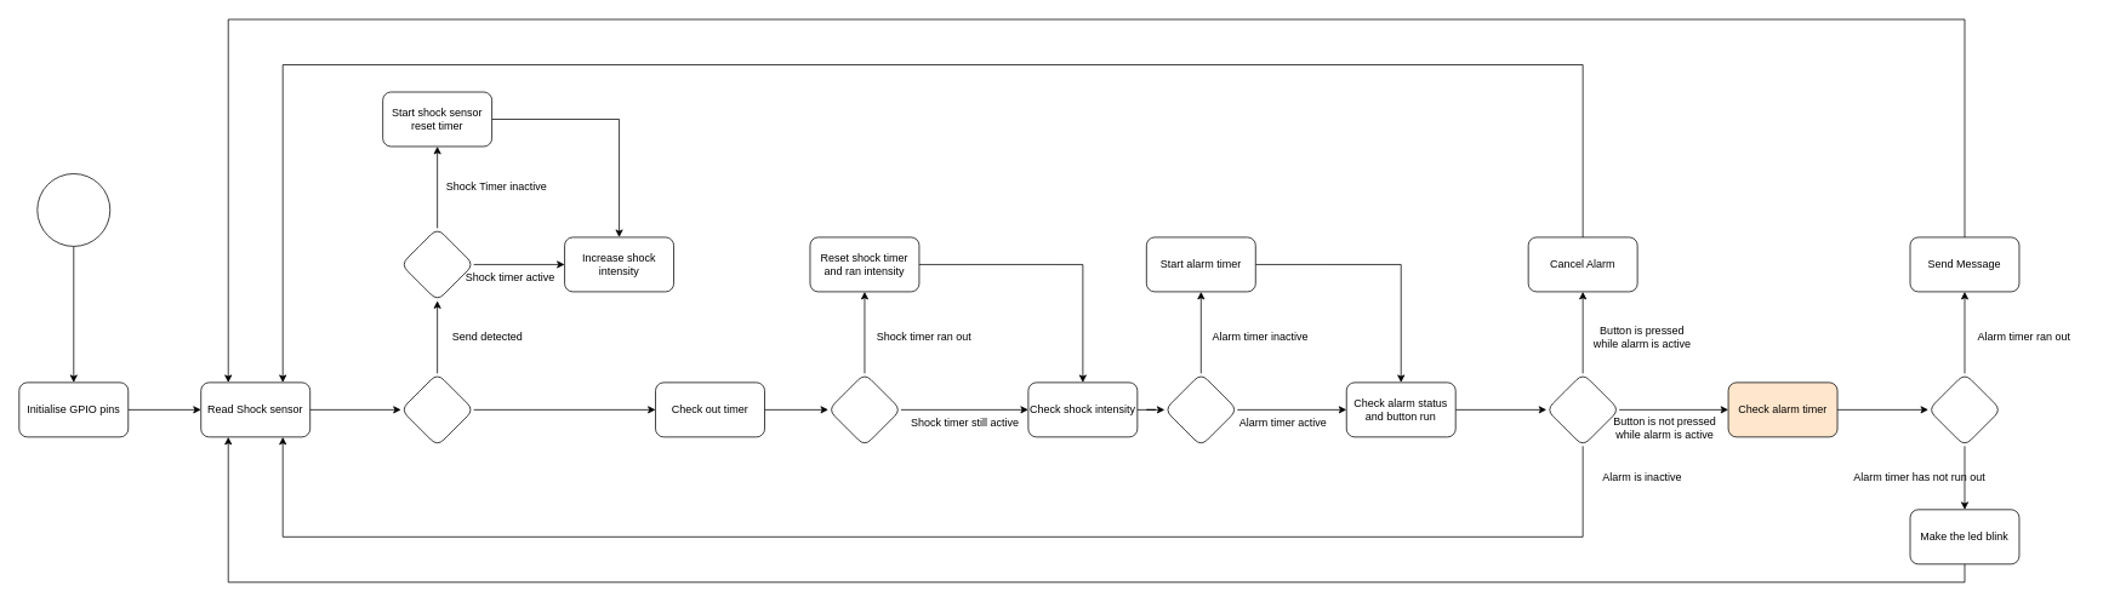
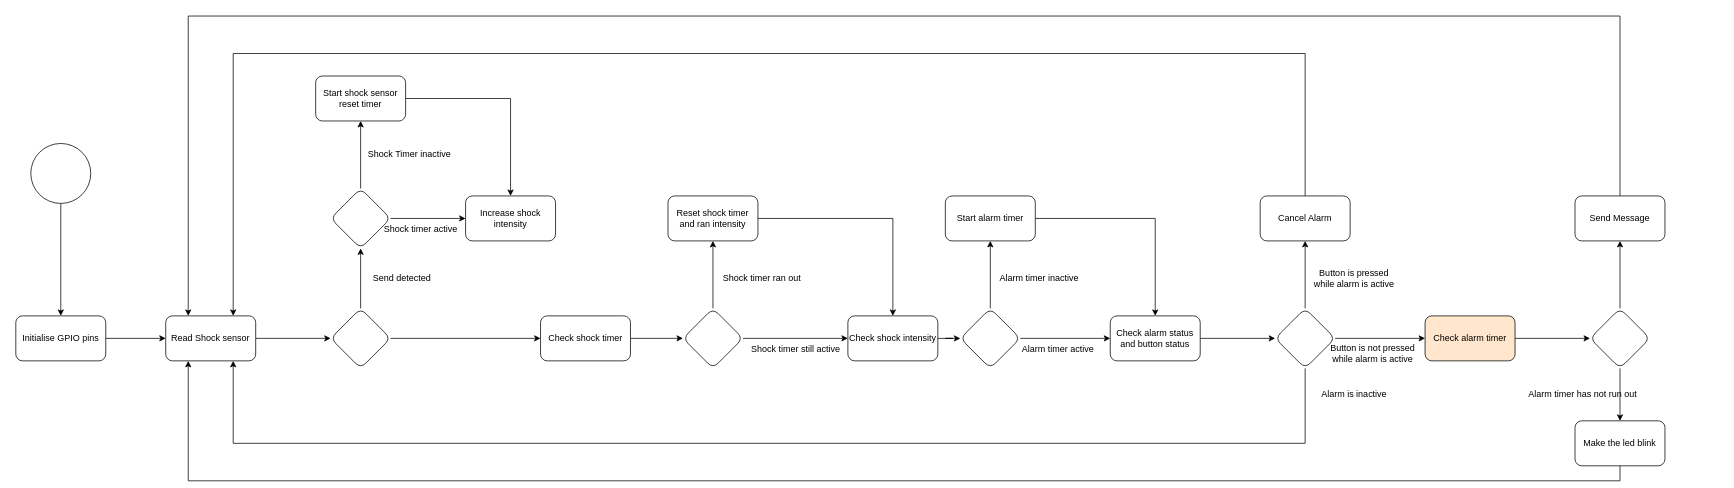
  <mxCell id="0" />
  <mxCell id="1" parent="0" />
  <mxCell id="2" value="" style="edgeStyle=orthogonalEdgeStyle;rounded=0;orthogonalLoop=1;jettySize=auto;html=1;" edge="1" parent="1" source="3" target="5"><mxGeometry relative="1" as="geometry" /></mxCell>
  <mxCell id="3" value="" style="ellipse;whiteSpace=wrap;html=1;aspect=fixed;strokeColor=#000000;" vertex="1" parent="1"><mxGeometry x="40" y="190.89" width="80" height="80" as="geometry" /></mxCell>
  <mxCell id="4" value="" style="edgeStyle=orthogonalEdgeStyle;rounded=0;orthogonalLoop=1;jettySize=auto;html=1;" edge="1" parent="1" source="5" target="7"><mxGeometry relative="1" as="geometry" /></mxCell>
  <mxCell id="5" value="Initialise GPIO pins" style="rounded=1;whiteSpace=wrap;html=1;strokeColor=#000000;" vertex="1" parent="1"><mxGeometry x="20" y="420.89" width="120" height="60" as="geometry" /></mxCell>
  <mxCell id="6" value="" style="edgeStyle=orthogonalEdgeStyle;rounded=0;orthogonalLoop=1;jettySize=auto;html=1;" edge="1" parent="1" source="7" target="10"><mxGeometry relative="1" as="geometry" /></mxCell>
  <mxCell id="7" value="Read Shock sensor" style="rounded=1;whiteSpace=wrap;html=1;strokeColor=#000000;" vertex="1" parent="1"><mxGeometry x="220" y="420.89" width="120" height="60" as="geometry" /></mxCell>
  <mxCell id="8" value="" style="edgeStyle=orthogonalEdgeStyle;rounded=0;orthogonalLoop=1;jettySize=auto;html=1;" edge="1" parent="1" source="10" target="13"><mxGeometry relative="1" as="geometry" /></mxCell>
  <mxCell id="9" style="edgeStyle=orthogonalEdgeStyle;rounded=0;orthogonalLoop=1;jettySize=auto;html=1;exitX=1;exitY=0.5;exitDx=0;exitDy=0;entryX=0;entryY=0.5;entryDx=0;entryDy=0;" edge="1" parent="1" source="10" target="18"><mxGeometry relative="1" as="geometry" /></mxCell>
  <mxCell id="10" value="" style="rhombus;whiteSpace=wrap;html=1;strokeColor=#000000;rounded=1;" vertex="1" parent="1"><mxGeometry x="440" y="410.89" width="80" height="80" as="geometry" /></mxCell>
  <mxCell id="11" value="" style="edgeStyle=orthogonalEdgeStyle;rounded=0;orthogonalLoop=1;jettySize=auto;html=1;" edge="1" parent="1" source="13" target="15"><mxGeometry relative="1" as="geometry" /></mxCell>
  <mxCell id="12" value="" style="edgeStyle=orthogonalEdgeStyle;rounded=0;orthogonalLoop=1;jettySize=auto;html=1;" edge="1" parent="1" source="13" target="16"><mxGeometry relative="1" as="geometry" /></mxCell>
  <mxCell id="13" value="" style="rhombus;whiteSpace=wrap;html=1;strokeColor=#000000;rounded=1;" vertex="1" parent="1"><mxGeometry x="440" y="250.89" width="80" height="80" as="geometry" /></mxCell>
  <mxCell id="14" style="edgeStyle=orthogonalEdgeStyle;rounded=0;orthogonalLoop=1;jettySize=auto;html=1;exitX=1;exitY=0.5;exitDx=0;exitDy=0;entryX=0.5;entryY=0;entryDx=0;entryDy=0;" edge="1" parent="1" source="15" target="16"><mxGeometry relative="1" as="geometry" /></mxCell>
  <mxCell id="15" value="Start shock sensor reset timer" style="whiteSpace=wrap;html=1;strokeColor=#000000;rounded=1;" vertex="1" parent="1"><mxGeometry x="420" y="100.89" width="120" height="60" as="geometry" /></mxCell>
  <mxCell id="16" value="Increase shock intensity" style="whiteSpace=wrap;html=1;strokeColor=#000000;rounded=1;" vertex="1" parent="1"><mxGeometry x="620" y="260.89" width="120" height="60" as="geometry" /></mxCell>
  <mxCell id="17" value="" style="edgeStyle=orthogonalEdgeStyle;rounded=0;orthogonalLoop=1;jettySize=auto;html=1;" edge="1" parent="1" source="18" target="21"><mxGeometry relative="1" as="geometry" /></mxCell>
- <mxCell id="18" value="Check out timer" style="whiteSpace=wrap;html=1;strokeColor=#000000;rounded=1;" vertex="1" parent="1"><mxGeometry x="720" y="420.89" width="120" height="60" as="geometry" /></mxCell>
+ <mxCell id="18" value="Check shock timer" style="whiteSpace=wrap;html=1;strokeColor=#000000;rounded=1;" vertex="1" parent="1"><mxGeometry x="720" y="420.89" width="120" height="60" as="geometry" /></mxCell>
  <mxCell id="19" value="" style="edgeStyle=orthogonalEdgeStyle;rounded=0;orthogonalLoop=1;jettySize=auto;html=1;" edge="1" parent="1" source="21" target="23"><mxGeometry relative="1" as="geometry" /></mxCell>
  <mxCell id="20" value="" style="edgeStyle=orthogonalEdgeStyle;rounded=0;orthogonalLoop=1;jettySize=auto;html=1;" edge="1" parent="1" source="21" target="25"><mxGeometry relative="1" as="geometry" /></mxCell>
  <mxCell id="21" value="" style="rhombus;whiteSpace=wrap;html=1;strokeColor=#000000;rounded=1;" vertex="1" parent="1"><mxGeometry x="910" y="410.89" width="80" height="80" as="geometry" /></mxCell>
  <mxCell id="22" style="edgeStyle=orthogonalEdgeStyle;rounded=0;orthogonalLoop=1;jettySize=auto;html=1;exitX=1;exitY=0.5;exitDx=0;exitDy=0;entryX=0.5;entryY=0;entryDx=0;entryDy=0;" edge="1" parent="1" source="23" target="25"><mxGeometry relative="1" as="geometry" /></mxCell>
  <mxCell id="23" value="Reset shock timer and ran intensity" style="whiteSpace=wrap;html=1;strokeColor=#000000;rounded=1;" vertex="1" parent="1"><mxGeometry x="890" y="260.89" width="120" height="60" as="geometry" /></mxCell>
  <mxCell id="24" value="" style="edgeStyle=orthogonalEdgeStyle;rounded=0;orthogonalLoop=1;jettySize=auto;html=1;" edge="1" parent="1" source="25" target="28"><mxGeometry relative="1" as="geometry" /></mxCell>
  <mxCell id="25" value="Check shock intensity" style="whiteSpace=wrap;html=1;strokeColor=#000000;rounded=1;" vertex="1" parent="1"><mxGeometry x="1130" y="420.89" width="120" height="60" as="geometry" /></mxCell>
  <mxCell id="26" value="" style="edgeStyle=orthogonalEdgeStyle;rounded=0;orthogonalLoop=1;jettySize=auto;html=1;" edge="1" parent="1" source="28" target="30"><mxGeometry relative="1" as="geometry" /></mxCell>
  <mxCell id="27" value="" style="edgeStyle=orthogonalEdgeStyle;rounded=0;orthogonalLoop=1;jettySize=auto;html=1;" edge="1" parent="1" source="28" target="32"><mxGeometry relative="1" as="geometry" /></mxCell>
  <mxCell id="28" value="" style="rhombus;whiteSpace=wrap;html=1;strokeColor=#000000;rounded=1;" vertex="1" parent="1"><mxGeometry x="1280" y="410.89" width="80" height="80" as="geometry" /></mxCell>
  <mxCell id="29" style="edgeStyle=orthogonalEdgeStyle;rounded=0;orthogonalLoop=1;jettySize=auto;html=1;exitX=1;exitY=0.5;exitDx=0;exitDy=0;entryX=0.5;entryY=0;entryDx=0;entryDy=0;" edge="1" parent="1" source="30" target="32"><mxGeometry relative="1" as="geometry" /></mxCell>
  <mxCell id="30" value="Start alarm timer" style="whiteSpace=wrap;html=1;strokeColor=#000000;rounded=1;" vertex="1" parent="1"><mxGeometry x="1260" y="260.89" width="120" height="60" as="geometry" /></mxCell>
  <mxCell id="31" value="" style="edgeStyle=orthogonalEdgeStyle;rounded=0;orthogonalLoop=1;jettySize=auto;html=1;" edge="1" parent="1" source="32" target="36"><mxGeometry relative="1" as="geometry" /></mxCell>
- <mxCell id="32" value="Check alarm status and button run" style="whiteSpace=wrap;html=1;strokeColor=#000000;rounded=1;" vertex="1" parent="1"><mxGeometry x="1480" y="420.89" width="120" height="60" as="geometry" /></mxCell>
+ <mxCell id="32" value="Check alarm status and button status" style="whiteSpace=wrap;html=1;strokeColor=#000000;rounded=1;" vertex="1" parent="1"><mxGeometry x="1480" y="420.89" width="120" height="60" as="geometry" /></mxCell>
  <mxCell id="33" value="" style="edgeStyle=orthogonalEdgeStyle;rounded=0;orthogonalLoop=1;jettySize=auto;html=1;" edge="1" parent="1" source="36" target="38"><mxGeometry relative="1" as="geometry" /></mxCell>
  <mxCell id="34" value="" style="edgeStyle=orthogonalEdgeStyle;rounded=0;orthogonalLoop=1;jettySize=auto;html=1;" edge="1" parent="1" source="36" target="40"><mxGeometry relative="1" as="geometry" /></mxCell>
  <mxCell id="35" style="edgeStyle=orthogonalEdgeStyle;rounded=0;orthogonalLoop=1;jettySize=auto;html=1;exitX=0.5;exitY=1;exitDx=0;exitDy=0;entryX=0.75;entryY=1;entryDx=0;entryDy=0;" edge="1" parent="1" source="36" target="7"><mxGeometry relative="1" as="geometry"><mxPoint x="280" y="690.89" as="targetPoint" /><Array as="points"><mxPoint x="1740" y="590.89" /><mxPoint x="310" y="590.89" /></Array></mxGeometry></mxCell>
  <mxCell id="36" value="" style="rhombus;whiteSpace=wrap;html=1;strokeColor=#000000;rounded=1;" vertex="1" parent="1"><mxGeometry x="1700" y="410.89" width="80" height="80" as="geometry" /></mxCell>
  <mxCell id="37" style="edgeStyle=orthogonalEdgeStyle;rounded=0;orthogonalLoop=1;jettySize=auto;html=1;exitX=0.5;exitY=0;exitDx=0;exitDy=0;entryX=0.75;entryY=0;entryDx=0;entryDy=0;" edge="1" parent="1" source="38" target="7"><mxGeometry relative="1" as="geometry"><mxPoint x="210" y="-314.11" as="targetPoint" /><Array as="points"><mxPoint x="1740" y="70.89" /><mxPoint x="310" y="70.89" /></Array></mxGeometry></mxCell>
  <mxCell id="38" value="Cancel Alarm" style="whiteSpace=wrap;html=1;strokeColor=#000000;rounded=1;" vertex="1" parent="1"><mxGeometry x="1680" y="260.89" width="120" height="60" as="geometry" /></mxCell>
  <mxCell id="39" value="" style="edgeStyle=orthogonalEdgeStyle;rounded=0;orthogonalLoop=1;jettySize=auto;html=1;" edge="1" parent="1" source="40" target="49"><mxGeometry relative="1" as="geometry" /></mxCell>
  <mxCell id="40" value="Check alarm timer" style="whiteSpace=wrap;html=1;strokeColor=#000000;rounded=1;fillColor=#ffe6cc;" vertex="1" parent="1"><mxGeometry x="1900" y="420.89" width="120" height="60" as="geometry" /></mxCell>
  <mxCell id="41" value="Button is pressed&lt;div&gt;while alarm is active&lt;/div&gt;" style="text;html=1;align=center;verticalAlign=middle;resizable=0;points=[];autosize=1;strokeColor=none;fillColor=none;" vertex="1" parent="1"><mxGeometry x="1740" y="350.89" width="130" height="40" as="geometry" /></mxCell>
  <mxCell id="42" value="Alarm is inactive" style="text;html=1;align=center;verticalAlign=middle;resizable=0;points=[];autosize=1;strokeColor=none;fillColor=none;" vertex="1" parent="1"><mxGeometry x="1750" y="510.89" width="110" height="30" as="geometry" /></mxCell>
  <mxCell id="43" value="Button is not pressed&lt;div&gt;while alarm is active&lt;/div&gt;" style="text;html=1;align=center;verticalAlign=middle;resizable=0;points=[];autosize=1;strokeColor=none;fillColor=none;" vertex="1" parent="1"><mxGeometry x="1760" y="450.89" width="140" height="40" as="geometry" /></mxCell>
  <mxCell id="44" style="edgeStyle=orthogonalEdgeStyle;rounded=0;orthogonalLoop=1;jettySize=auto;html=1;exitX=0.5;exitY=1;exitDx=0;exitDy=0;entryX=0.25;entryY=1;entryDx=0;entryDy=0;" edge="1" parent="1" source="45" target="7"><mxGeometry relative="1" as="geometry" /></mxCell>
  <mxCell id="45" value="Make the led blink" style="whiteSpace=wrap;html=1;strokeColor=#000000;rounded=1;" vertex="1" parent="1"><mxGeometry x="2100" y="560.89" width="120" height="60" as="geometry" /></mxCell>
  <mxCell id="46" value="Alarm timer has not run out" style="text;html=1;align=center;verticalAlign=middle;resizable=0;points=[];autosize=1;strokeColor=none;fillColor=none;" vertex="1" parent="1"><mxGeometry x="2025" y="510.89" width="170" height="30" as="geometry" /></mxCell>
  <mxCell id="47" style="edgeStyle=orthogonalEdgeStyle;rounded=0;orthogonalLoop=1;jettySize=auto;html=1;exitX=0.5;exitY=1;exitDx=0;exitDy=0;" edge="1" parent="1" source="49" target="45"><mxGeometry relative="1" as="geometry" /></mxCell>
  <mxCell id="48" value="" style="edgeStyle=orthogonalEdgeStyle;rounded=0;orthogonalLoop=1;jettySize=auto;html=1;" edge="1" parent="1" source="49" target="51"><mxGeometry relative="1" as="geometry" /></mxCell>
  <mxCell id="49" value="" style="rhombus;whiteSpace=wrap;html=1;strokeColor=#000000;rounded=1;" vertex="1" parent="1"><mxGeometry x="2120" y="410.89" width="80" height="80" as="geometry" /></mxCell>
  <mxCell id="50" style="edgeStyle=orthogonalEdgeStyle;rounded=0;orthogonalLoop=1;jettySize=auto;html=1;exitX=0.5;exitY=0;exitDx=0;exitDy=0;entryX=0.25;entryY=0;entryDx=0;entryDy=0;" edge="1" parent="1" source="51" target="7"><mxGeometry relative="1" as="geometry"><Array as="points"><mxPoint x="2160" y="20.89" /><mxPoint x="250" y="20.89" /></Array></mxGeometry></mxCell>
  <mxCell id="51" value="Send Message" style="whiteSpace=wrap;html=1;strokeColor=#000000;rounded=1;" vertex="1" parent="1"><mxGeometry x="2100" y="260.89" width="120" height="60" as="geometry" /></mxCell>
- <mxCell id="52" value="Alarm timer ran out" style="text;html=1;align=center;verticalAlign=middle;resizable=0;points=[];autosize=1;strokeColor=none;fillColor=none;" vertex="1" parent="1"><mxGeometry x="2160" y="355.89" width="130" height="30" as="geometry" /></mxCell>
  <mxCell id="53" value="Send detected" style="text;html=1;align=center;verticalAlign=middle;resizable=0;points=[];autosize=1;strokeColor=none;fillColor=none;" vertex="1" parent="1"><mxGeometry x="480" y="355.89" width="110" height="30" as="geometry" /></mxCell>
  <mxCell id="54" value="Shock timer active" style="text;html=1;align=center;verticalAlign=middle;resizable=0;points=[];autosize=1;strokeColor=none;fillColor=none;" vertex="1" parent="1"><mxGeometry x="500" y="290.89" width="120" height="30" as="geometry" /></mxCell>
  <mxCell id="55" value="Shock Timer inactive" style="text;html=1;align=center;verticalAlign=middle;resizable=0;points=[];autosize=1;strokeColor=none;fillColor=none;" vertex="1" parent="1"><mxGeometry x="480" y="190.89" width="130" height="30" as="geometry" /></mxCell>
  <mxCell id="56" value="Shock timer ran out" style="text;html=1;align=center;verticalAlign=middle;resizable=0;points=[];autosize=1;strokeColor=none;fillColor=none;" vertex="1" parent="1"><mxGeometry x="950" y="355.89" width="130" height="30" as="geometry" /></mxCell>
  <mxCell id="57" value="Shock timer still active" style="text;html=1;align=center;verticalAlign=middle;resizable=0;points=[];autosize=1;strokeColor=none;fillColor=none;" vertex="1" parent="1"><mxGeometry x="990" y="450.89" width="140" height="30" as="geometry" /></mxCell>
  <mxCell id="58" value="Alarm timer inactive" style="text;html=1;align=center;verticalAlign=middle;resizable=0;points=[];autosize=1;strokeColor=none;fillColor=none;" vertex="1" parent="1"><mxGeometry x="1320" y="355.89" width="130" height="30" as="geometry" /></mxCell>
  <mxCell id="59" value="Alarm timer active" style="text;html=1;align=center;verticalAlign=middle;resizable=0;points=[];autosize=1;strokeColor=none;fillColor=none;" vertex="1" parent="1"><mxGeometry x="1350" y="450.89" width="120" height="30" as="geometry" /></mxCell>
